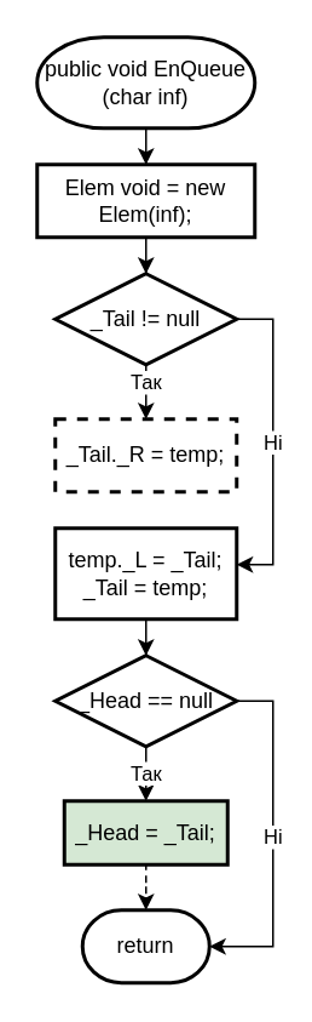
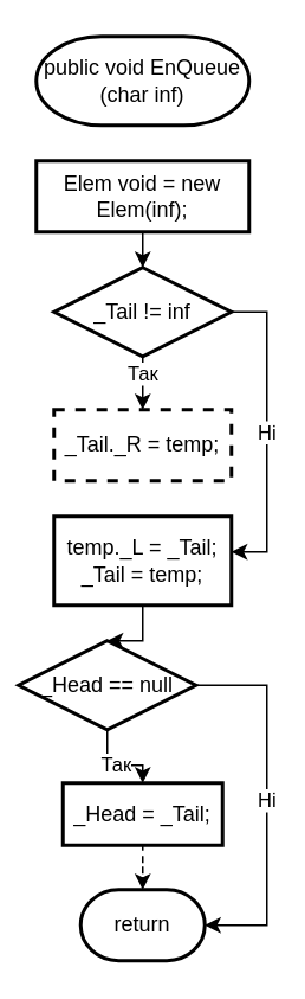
  <mxCell id="0" />
  <mxCell id="1" parent="0" />
- <mxCell id="2" value="" style="edgeStyle=orthogonalEdgeStyle;rounded=0;orthogonalLoop=1;jettySize=auto;html=1;" edge="1" parent="1" source="3" target="5"><mxGeometry relative="1" as="geometry" /></mxCell>
  <mxCell id="3" value="public void EnQueue&lt;br&gt;(char inf)" style="strokeWidth=2;html=1;shape=mxgraph.flowchart.terminator;whiteSpace=wrap;" vertex="1" parent="1"><mxGeometry x="20" y="20" width="120" height="50" as="geometry" /></mxCell>
  <mxCell id="4" value="" style="edgeStyle=orthogonalEdgeStyle;rounded=0;orthogonalLoop=1;jettySize=auto;html=1;" edge="1" parent="1" source="5" target="8"><mxGeometry relative="1" as="geometry" /></mxCell>
  <mxCell id="5" value="Elem void = new Elem(inf);" style="whiteSpace=wrap;html=1;strokeWidth=2;" vertex="1" parent="1"><mxGeometry x="20" y="90" width="120" height="40" as="geometry" /></mxCell>
  <mxCell id="6" value="Так" style="edgeStyle=orthogonalEdgeStyle;rounded=0;orthogonalLoop=1;jettySize=auto;html=1;" edge="1" parent="1" source="8" target="9"><mxGeometry x="0.2" relative="1" as="geometry"><mxPoint as="offset" /></mxGeometry></mxCell>
  <mxCell id="7" value="Ні" style="edgeStyle=orthogonalEdgeStyle;rounded=0;orthogonalLoop=1;jettySize=auto;html=1;" edge="1" parent="1" source="8" target="11"><mxGeometry relative="1" as="geometry"><Array as="points"><mxPoint x="150" y="175" /><mxPoint x="150" y="310" /></Array></mxGeometry></mxCell>
- <mxCell id="8" value="_Tail != null" style="strokeWidth=2;html=1;shape=mxgraph.flowchart.decision;whiteSpace=wrap;" vertex="1" parent="1"><mxGeometry x="30" y="150" width="100" height="50" as="geometry" /></mxCell>
+ <mxCell id="8" value="_Tail != inf" style="strokeWidth=2;html=1;shape=mxgraph.flowchart.decision;whiteSpace=wrap;" vertex="1" parent="1"><mxGeometry x="30" y="150" width="100" height="50" as="geometry" /></mxCell>
  <mxCell id="9" value="_Tail._R = temp;" style="whiteSpace=wrap;html=1;strokeWidth=2;dashed=1;" vertex="1" parent="1"><mxGeometry x="30" y="230" width="100" height="40" as="geometry" /></mxCell>
  <mxCell id="10" value="" style="edgeStyle=orthogonalEdgeStyle;rounded=0;orthogonalLoop=1;jettySize=auto;html=1;" edge="1" parent="1" source="11" target="14"><mxGeometry relative="1" as="geometry" /></mxCell>
  <mxCell id="11" value="temp._L = _Tail;&lt;br&gt;_Tail = temp;" style="whiteSpace=wrap;html=1;strokeWidth=2;" vertex="1" parent="1"><mxGeometry x="30" y="290" width="100" height="50" as="geometry" /></mxCell>
  <mxCell id="12" value="Так" style="edgeStyle=orthogonalEdgeStyle;rounded=0;orthogonalLoop=1;jettySize=auto;html=1;" edge="1" parent="1" source="14" target="16"><mxGeometry relative="1" as="geometry" /></mxCell>
  <mxCell id="13" value="Ні" style="edgeStyle=orthogonalEdgeStyle;rounded=0;orthogonalLoop=1;jettySize=auto;html=1;exitX=1;exitY=0.5;exitDx=0;exitDy=0;exitPerimeter=0;" edge="1" parent="1" source="14" target="17"><mxGeometry relative="1" as="geometry"><Array as="points"><mxPoint x="150" y="385" /><mxPoint x="150" y="520" /></Array></mxGeometry></mxCell>
- <mxCell id="14" value="_Head == null" style="strokeWidth=2;html=1;shape=mxgraph.flowchart.decision;whiteSpace=wrap;" vertex="1" parent="1"><mxGeometry x="30" y="360" width="100" height="50" as="geometry" /></mxCell>
+ <mxCell id="14" value="_Head == null" style="strokeWidth=2;html=1;shape=mxgraph.flowchart.decision;whiteSpace=wrap;" vertex="1" parent="1"><mxGeometry x="10" y="360" width="100" height="50" as="geometry" /></mxCell>
  <mxCell id="15" value="" style="edgeStyle=orthogonalEdgeStyle;rounded=0;orthogonalLoop=1;jettySize=auto;html=1;dashed=1;" edge="1" parent="1" source="16" target="17"><mxGeometry relative="1" as="geometry" /></mxCell>
- <mxCell id="16" value="_Head = _Tail;" style="whiteSpace=wrap;html=1;strokeWidth=2;fillColor=#d5e8d4;" vertex="1" parent="1"><mxGeometry x="35" y="440" width="90" height="35" as="geometry" /></mxCell>
+ <mxCell id="16" value="_Head = _Tail;" style="whiteSpace=wrap;html=1;strokeWidth=2;" vertex="1" parent="1"><mxGeometry x="35" y="440" width="90" height="35" as="geometry" /></mxCell>
  <mxCell id="17" value="return" style="strokeWidth=2;html=1;shape=mxgraph.flowchart.terminator;whiteSpace=wrap;" vertex="1" parent="1"><mxGeometry x="45" y="500" width="70" height="40" as="geometry" /></mxCell>
